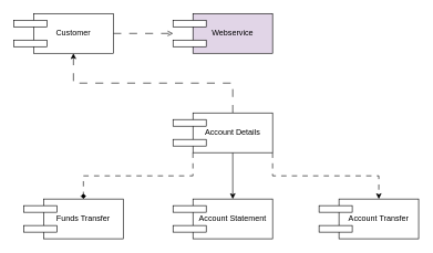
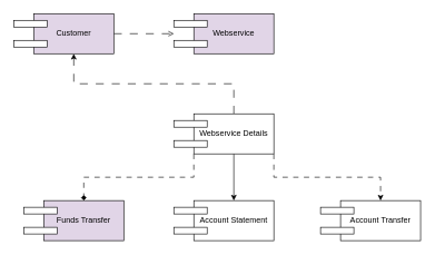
  <mxCell id="0" />
  <mxCell id="1" parent="0" />
  <mxCell id="2" style="edgeStyle=orthogonalEdgeStyle;rounded=0;orthogonalLoop=1;jettySize=auto;html=1;exitX=1;exitY=0.5;exitDx=0;exitDy=0;dashed=1;dashPattern=12 12;endArrow=open;endFill=0;" edge="1" parent="1" source="3"><mxGeometry relative="1" as="geometry"><mxPoint x="260" y="50" as="targetPoint" /></mxGeometry></mxCell>
- <mxCell id="3" value="Customer" style="rounded=0;whiteSpace=wrap;html=1;" vertex="1" parent="1"><mxGeometry x="50" y="20" width="120" height="60" as="geometry" /></mxCell>
+ <mxCell id="3" value="Customer" style="rounded=0;whiteSpace=wrap;html=1;fillColor=#e1d5e7;" vertex="1" parent="1"><mxGeometry x="50" y="20" width="120" height="60" as="geometry" /></mxCell>
  <mxCell id="4" value="" style="rounded=0;whiteSpace=wrap;html=1;" vertex="1" parent="1"><mxGeometry x="20" y="30" width="50" height="10" as="geometry" /></mxCell>
  <mxCell id="5" value="" style="rounded=0;whiteSpace=wrap;html=1;" vertex="1" parent="1"><mxGeometry x="20" y="60" width="50" height="10" as="geometry" /></mxCell>
  <mxCell id="6" value="Webservice" style="rounded=0;whiteSpace=wrap;html=1;fillColor=#e1d5e7;" vertex="1" parent="1"><mxGeometry x="290" y="20" width="120" height="60" as="geometry" /></mxCell>
  <mxCell id="7" value="" style="rounded=0;whiteSpace=wrap;html=1;" vertex="1" parent="1"><mxGeometry x="260" y="30" width="50" height="10" as="geometry" /></mxCell>
  <mxCell id="8" value="" style="rounded=0;whiteSpace=wrap;html=1;" vertex="1" parent="1"><mxGeometry x="260" y="60" width="50" height="10" as="geometry" /></mxCell>
  <mxCell id="9" style="edgeStyle=orthogonalEdgeStyle;rounded=0;orthogonalLoop=1;jettySize=auto;html=1;exitX=0.5;exitY=0;exitDx=0;exitDy=0;dashed=1;dashPattern=12 12;" edge="1" parent="1" source="13" target="3"><mxGeometry relative="1" as="geometry" /></mxCell>
  <mxCell id="10" style="edgeStyle=orthogonalEdgeStyle;rounded=0;orthogonalLoop=1;jettySize=auto;html=1;exitX=0.5;exitY=1;exitDx=0;exitDy=0;entryX=0.5;entryY=0;entryDx=0;entryDy=0;dashed=0;dashPattern=8 8;" edge="1" parent="1" source="13" target="16"><mxGeometry relative="1" as="geometry" /></mxCell>
  <mxCell id="11" style="edgeStyle=orthogonalEdgeStyle;rounded=0;orthogonalLoop=1;jettySize=auto;html=1;exitX=0;exitY=1;exitDx=0;exitDy=0;entryX=0.5;entryY=0;entryDx=0;entryDy=0;dashed=1;dashPattern=8 8;endArrow=diamond;" edge="1" parent="1" source="13" target="19"><mxGeometry relative="1" as="geometry" /></mxCell>
  <mxCell id="12" style="edgeStyle=orthogonalEdgeStyle;rounded=0;orthogonalLoop=1;jettySize=auto;html=1;exitX=1;exitY=1;exitDx=0;exitDy=0;entryX=0.5;entryY=0;entryDx=0;entryDy=0;dashed=1;dashPattern=8 8;" edge="1" parent="1" source="13" target="22"><mxGeometry relative="1" as="geometry" /></mxCell>
- <mxCell id="13" value="Account Details" style="rounded=0;whiteSpace=wrap;html=1;" vertex="1" parent="1"><mxGeometry x="290" y="170" width="120" height="60" as="geometry" /></mxCell>
+ <mxCell id="13" value="Webservice Details" style="rounded=0;whiteSpace=wrap;html=1;" vertex="1" parent="1"><mxGeometry x="290" y="170" width="120" height="60" as="geometry" /></mxCell>
  <mxCell id="14" value="" style="rounded=0;whiteSpace=wrap;html=1;" vertex="1" parent="1"><mxGeometry x="260" y="180" width="50" height="10" as="geometry" /></mxCell>
  <mxCell id="15" value="" style="rounded=0;whiteSpace=wrap;html=1;" vertex="1" parent="1"><mxGeometry x="260" y="210" width="50" height="10" as="geometry" /></mxCell>
  <mxCell id="16" value="Account Statement" style="rounded=0;whiteSpace=wrap;html=1;" vertex="1" parent="1"><mxGeometry x="290" y="300" width="120" height="60" as="geometry" /></mxCell>
  <mxCell id="17" value="" style="rounded=0;whiteSpace=wrap;html=1;" vertex="1" parent="1"><mxGeometry x="260" y="310" width="50" height="10" as="geometry" /></mxCell>
  <mxCell id="18" value="" style="rounded=0;whiteSpace=wrap;html=1;" vertex="1" parent="1"><mxGeometry x="260" y="340" width="50" height="10" as="geometry" /></mxCell>
- <mxCell id="19" value="Funds Transfer" style="rounded=0;whiteSpace=wrap;html=1;" vertex="1" parent="1"><mxGeometry x="65" y="300" width="120" height="60" as="geometry" /></mxCell>
+ <mxCell id="19" value="Funds Transfer" style="rounded=0;whiteSpace=wrap;html=1;fillColor=#e1d5e7;" vertex="1" parent="1"><mxGeometry x="65" y="300" width="120" height="60" as="geometry" /></mxCell>
  <mxCell id="20" value="" style="rounded=0;whiteSpace=wrap;html=1;" vertex="1" parent="1"><mxGeometry x="35" y="310" width="50" height="10" as="geometry" /></mxCell>
  <mxCell id="21" value="" style="rounded=0;whiteSpace=wrap;html=1;" vertex="1" parent="1"><mxGeometry x="35" y="340" width="50" height="10" as="geometry" /></mxCell>
  <mxCell id="22" value="Account Transfer" style="rounded=0;whiteSpace=wrap;html=1;" vertex="1" parent="1"><mxGeometry x="510" y="300" width="120" height="60" as="geometry" /></mxCell>
  <mxCell id="23" value="" style="rounded=0;whiteSpace=wrap;html=1;" vertex="1" parent="1"><mxGeometry x="480" y="310" width="50" height="10" as="geometry" /></mxCell>
  <mxCell id="24" value="" style="rounded=0;whiteSpace=wrap;html=1;" vertex="1" parent="1"><mxGeometry x="480" y="340" width="50" height="10" as="geometry" /></mxCell>
